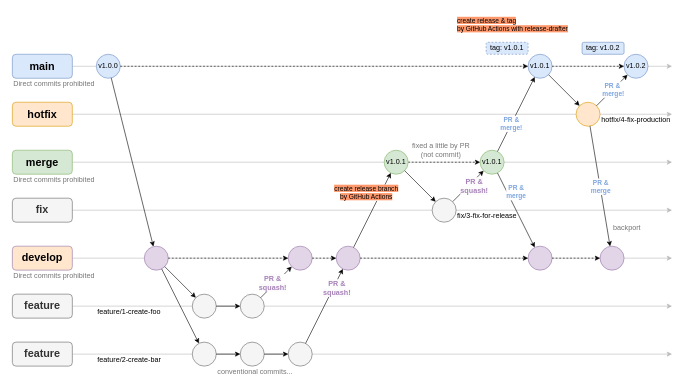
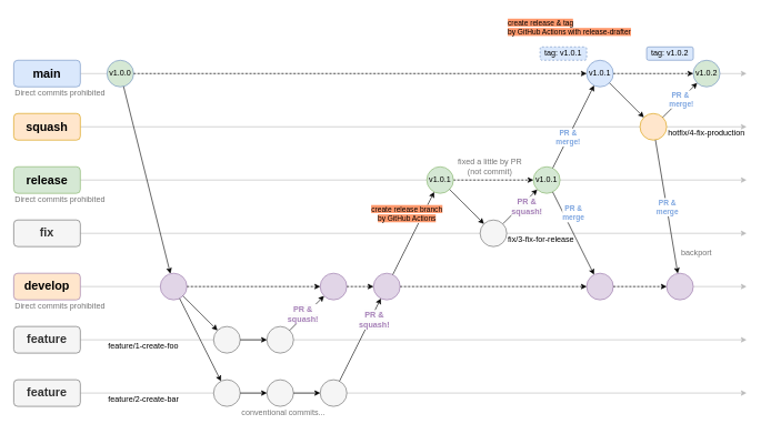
  <mxCell id="0" />
  <mxCell id="1" value="lines" style="locked=1;" parent="0" />
  <mxCell id="2" value="" style="endArrow=classic;html=1;rounded=0;exitX=1;exitY=0.5;exitDx=0;exitDy=0;strokeColor=#BABABA;" parent="1" edge="1"><mxGeometry width="50" height="50" relative="1" as="geometry"><mxPoint x="120" y="110" as="sourcePoint" /><mxPoint x="1120" y="110" as="targetPoint" /></mxGeometry></mxCell>
  <mxCell id="3" value="" style="endArrow=classic;html=1;rounded=0;exitX=1;exitY=0.5;exitDx=0;exitDy=0;strokeColor=#BABABA;" parent="1" edge="1"><mxGeometry width="50" height="50" relative="1" as="geometry"><mxPoint x="120" y="190" as="sourcePoint" /><mxPoint x="1120" y="190" as="targetPoint" /></mxGeometry></mxCell>
  <mxCell id="4" value="" style="endArrow=classic;html=1;rounded=0;strokeColor=#BABABA;" parent="1" edge="1"><mxGeometry width="50" height="50" relative="1" as="geometry"><mxPoint x="120" y="270" as="sourcePoint" /><mxPoint x="1120" y="270" as="targetPoint" /></mxGeometry></mxCell>
  <mxCell id="5" value="" style="endArrow=classic;html=1;rounded=0;exitX=1;exitY=0.5;exitDx=0;exitDy=0;strokeColor=#BABABA;" parent="1" edge="1"><mxGeometry width="50" height="50" relative="1" as="geometry"><mxPoint x="120" y="350" as="sourcePoint" /><mxPoint x="1120" y="350" as="targetPoint" /></mxGeometry></mxCell>
  <mxCell id="6" value="" style="endArrow=classic;html=1;rounded=0;exitX=1;exitY=0.5;exitDx=0;exitDy=0;strokeColor=#BABABA;" parent="1" edge="1"><mxGeometry width="50" height="50" relative="1" as="geometry"><mxPoint x="120" y="430" as="sourcePoint" /><mxPoint x="1120" y="430" as="targetPoint" /></mxGeometry></mxCell>
  <mxCell id="7" value="" style="endArrow=classic;html=1;rounded=0;exitX=1;exitY=0.5;exitDx=0;exitDy=0;strokeColor=#BABABA;" parent="1" edge="1"><mxGeometry width="50" height="50" relative="1" as="geometry"><mxPoint x="120" y="510" as="sourcePoint" /><mxPoint x="1120" y="510" as="targetPoint" /></mxGeometry></mxCell>
  <mxCell id="8" value="" style="endArrow=classic;html=1;rounded=0;exitX=1;exitY=0.5;exitDx=0;exitDy=0;strokeColor=#BABABA;" parent="1" edge="1"><mxGeometry width="50" height="50" relative="1" as="geometry"><mxPoint x="120" y="590" as="sourcePoint" /><mxPoint x="1120" y="590" as="targetPoint" /></mxGeometry></mxCell>
  <mxCell id="9" value="main" style="" parent="0" />
  <mxCell id="10" value="main" style="rounded=1;whiteSpace=wrap;html=1;fillColor=#dae8fc;strokeColor=#6c8ebf;fontSize=18;fontStyle=1;fontFamily=Helvetica;" parent="9" vertex="1"><mxGeometry x="20" y="90" width="100" height="40" as="geometry" /></mxCell>
- <mxCell id="11" value="hotfix" style="rounded=1;whiteSpace=wrap;html=1;fillColor=#ffe6cc;strokeColor=#d79b00;fontSize=18;fontStyle=1;fontFamily=Helvetica;" parent="9" vertex="1"><mxGeometry x="20" y="170" width="100" height="40" as="geometry" /></mxCell>
- <mxCell id="12" value="merge" style="rounded=1;whiteSpace=wrap;html=1;fillColor=#d5e8d4;strokeColor=#82b366;fontSize=18;fontStyle=1;fontFamily=Helvetica;" parent="9" vertex="1"><mxGeometry x="20" y="250" width="100" height="40" as="geometry" /></mxCell>
+ <mxCell id="11" value="squash" style="rounded=1;whiteSpace=wrap;html=1;fillColor=#ffe6cc;strokeColor=#d79b00;fontSize=18;fontStyle=1;fontFamily=Helvetica;" parent="9" vertex="1"><mxGeometry x="20" y="170" width="100" height="40" as="geometry" /></mxCell>
+ <mxCell id="12" value="release" style="rounded=1;whiteSpace=wrap;html=1;fillColor=#d5e8d4;strokeColor=#82b366;fontSize=18;fontStyle=1;fontFamily=Helvetica;" parent="9" vertex="1"><mxGeometry x="20" y="250" width="100" height="40" as="geometry" /></mxCell>
  <mxCell id="13" value="develop" style="rounded=1;whiteSpace=wrap;html=1;fillColor=#ffe6cc;strokeColor=#9673a6;fontSize=18;fontStyle=1;fontFamily=Helvetica;" parent="9" vertex="1"><mxGeometry x="20" y="410" width="100" height="40" as="geometry" /></mxCell>
  <mxCell id="14" value="feature" style="rounded=1;whiteSpace=wrap;html=1;fillColor=#f5f5f5;strokeColor=#666666;fontSize=18;fontStyle=1;fontColor=#333333;fontFamily=Helvetica;" parent="9" vertex="1"><mxGeometry x="20" y="490" width="100" height="40" as="geometry" /></mxCell>
  <mxCell id="15" value="feature" style="rounded=1;whiteSpace=wrap;html=1;fillColor=#f5f5f5;strokeColor=#666666;fontSize=18;fontStyle=1;fontColor=#333333;fontFamily=Helvetica;" parent="9" vertex="1"><mxGeometry x="20" y="570" width="100" height="40" as="geometry" /></mxCell>
- <mxCell id="16" value="v1.0.0" style="ellipse;whiteSpace=wrap;html=1;aspect=fixed;fillColor=#dae8fc;strokeColor=#6c8ebf;" parent="9" vertex="1"><mxGeometry x="160" y="90" width="40" height="40" as="geometry" /></mxCell>
+ <mxCell id="16" value="v1.0.0" style="ellipse;whiteSpace=wrap;html=1;aspect=fixed;fillColor=#d5e8d4;strokeColor=#6c8ebf;" parent="9" vertex="1"><mxGeometry x="160" y="90" width="40" height="40" as="geometry" /></mxCell>
  <mxCell id="17" value="" style="ellipse;whiteSpace=wrap;html=1;aspect=fixed;fillColor=#e1d5e7;strokeColor=#9673a6;" parent="9" vertex="1"><mxGeometry x="240" y="410" width="40" height="40" as="geometry" /></mxCell>
  <mxCell id="18" value="" style="ellipse;whiteSpace=wrap;html=1;aspect=fixed;fillColor=#f5f5f5;strokeColor=#666666;fontColor=#333333;" parent="9" vertex="1"><mxGeometry x="320" y="490" width="40" height="40" as="geometry" /></mxCell>
  <mxCell id="19" value="" style="ellipse;whiteSpace=wrap;html=1;aspect=fixed;fillColor=#f5f5f5;strokeColor=#666666;fontColor=#333333;" parent="9" vertex="1"><mxGeometry x="320" y="570" width="40" height="40" as="geometry" /></mxCell>
  <mxCell id="20" value="" style="endArrow=classic;html=1;rounded=0;" parent="9" source="16" target="17" edge="1"><mxGeometry width="50" height="50" relative="1" as="geometry"><mxPoint x="320" y="350" as="sourcePoint" /><mxPoint x="370" y="300" as="targetPoint" /></mxGeometry></mxCell>
  <mxCell id="21" value="" style="endArrow=classic;html=1;rounded=0;" parent="9" source="17" target="18" edge="1"><mxGeometry width="50" height="50" relative="1" as="geometry"><mxPoint x="193" y="220" as="sourcePoint" /><mxPoint x="227" y="420" as="targetPoint" /></mxGeometry></mxCell>
  <mxCell id="22" value="" style="endArrow=classic;html=1;rounded=0;" parent="9" source="17" target="19" edge="1"><mxGeometry width="50" height="50" relative="1" as="geometry"><mxPoint x="239" y="458" as="sourcePoint" /><mxPoint x="261" y="502" as="targetPoint" /></mxGeometry></mxCell>
  <mxCell id="23" value="" style="ellipse;whiteSpace=wrap;html=1;aspect=fixed;fillColor=#f5f5f5;strokeColor=#666666;fontColor=#333333;" parent="9" vertex="1"><mxGeometry x="400" y="490" width="40" height="40" as="geometry" /></mxCell>
  <mxCell id="24" value="" style="ellipse;whiteSpace=wrap;html=1;aspect=fixed;fillColor=#f5f5f5;strokeColor=#666666;fontColor=#333333;" parent="9" vertex="1"><mxGeometry x="480" y="570" width="40" height="40" as="geometry" /></mxCell>
  <mxCell id="25" value="" style="ellipse;whiteSpace=wrap;html=1;aspect=fixed;fillColor=#f5f5f5;strokeColor=#666666;fontColor=#333333;" parent="9" vertex="1"><mxGeometry x="400" y="570" width="40" height="40" as="geometry" /></mxCell>
  <mxCell id="26" value="" style="ellipse;whiteSpace=wrap;html=1;aspect=fixed;fillColor=#e1d5e7;strokeColor=#9673a6;" parent="9" vertex="1"><mxGeometry x="560" y="410" width="40" height="40" as="geometry" /></mxCell>
  <mxCell id="27" value="" style="endArrow=classic;html=1;rounded=0;" parent="9" source="18" target="23" edge="1"><mxGeometry width="50" height="50" relative="1" as="geometry"><mxPoint x="440" y="410" as="sourcePoint" /><mxPoint x="490" y="360" as="targetPoint" /></mxGeometry></mxCell>
  <mxCell id="28" value="" style="endArrow=classic;html=1;rounded=0;" parent="9" source="19" target="25" edge="1"><mxGeometry width="50" height="50" relative="1" as="geometry"><mxPoint x="370" y="520" as="sourcePoint" /><mxPoint x="410" y="520" as="targetPoint" /></mxGeometry></mxCell>
  <mxCell id="29" value="" style="endArrow=classic;html=1;rounded=0;" parent="9" source="25" target="24" edge="1"><mxGeometry width="50" height="50" relative="1" as="geometry"><mxPoint x="430" y="590" as="sourcePoint" /><mxPoint x="410" y="600" as="targetPoint" /></mxGeometry></mxCell>
  <mxCell id="30" value="" style="endArrow=classic;html=1;rounded=0;" parent="9" source="24" target="26" edge="1"><mxGeometry width="50" height="50" relative="1" as="geometry"><mxPoint x="450" y="600" as="sourcePoint" /><mxPoint x="490" y="600" as="targetPoint" /></mxGeometry></mxCell>
  <mxCell id="31" value="&lt;span style=&quot;color: rgb(166, 128, 184); font-size: 12px; font-weight: 700; text-wrap: wrap; background-color: rgb(251, 251, 251);&quot;&gt;PR &amp;amp; squash!&lt;/span&gt;" style="edgeLabel;html=1;align=center;verticalAlign=middle;resizable=0;points=[];" parent="30" vertex="1" connectable="0"><mxGeometry x="-0.285" y="1" relative="1" as="geometry"><mxPoint x="30" y="-47" as="offset" /></mxGeometry></mxCell>
  <mxCell id="32" value="" style="endArrow=classic;html=1;rounded=0;entryX=0;entryY=1;entryDx=0;entryDy=0;" parent="9" source="23" target="34" edge="1"><mxGeometry width="50" height="50" relative="1" as="geometry"><mxPoint x="519" y="582" as="sourcePoint" /><mxPoint x="470" y="450" as="targetPoint" /></mxGeometry></mxCell>
  <mxCell id="33" value="&lt;span style=&quot;color: rgb(166, 128, 184); font-size: 12px; font-weight: 700; text-wrap: wrap; background-color: rgb(251, 251, 251);&quot;&gt;PR &amp;amp; squash!&lt;/span&gt;" style="edgeLabel;html=1;align=center;verticalAlign=middle;resizable=0;points=[];" parent="32" vertex="1" connectable="0"><mxGeometry x="-0.205" relative="1" as="geometry"><mxPoint x="-1" y="-5" as="offset" /></mxGeometry></mxCell>
  <mxCell id="34" value="" style="ellipse;whiteSpace=wrap;html=1;aspect=fixed;fillColor=#e1d5e7;strokeColor=#9673a6;" parent="9" vertex="1"><mxGeometry x="480" y="410" width="40" height="40" as="geometry" /></mxCell>
  <mxCell id="35" value="" style="endArrow=classic;html=1;rounded=0;dashed=1;" parent="9" source="34" target="26" edge="1"><mxGeometry width="50" height="50" relative="1" as="geometry"><mxPoint x="519" y="582" as="sourcePoint" /><mxPoint x="581" y="458" as="targetPoint" /></mxGeometry></mxCell>
  <mxCell id="36" style="edgeStyle=orthogonalEdgeStyle;rounded=0;orthogonalLoop=1;jettySize=auto;html=1;exitX=1;exitY=0.5;exitDx=0;exitDy=0;dashed=1;" parent="9" source="37" target="39" edge="1"><mxGeometry relative="1" as="geometry" /></mxCell>
  <mxCell id="37" value="v1.0.1" style="ellipse;whiteSpace=wrap;html=1;aspect=fixed;fillColor=#d5e8d4;strokeColor=#82b366;" parent="9" vertex="1"><mxGeometry x="640" y="250" width="40" height="40" as="geometry" /></mxCell>
  <mxCell id="38" value="" style="endArrow=classic;html=1;rounded=0;" parent="9" source="68" target="39" edge="1"><mxGeometry width="50" height="50" relative="1" as="geometry"><mxPoint x="760.014" y="372.688" as="sourcePoint" /><mxPoint x="661" y="378" as="targetPoint" /></mxGeometry></mxCell>
  <mxCell id="39" value="v1.0.1" style="ellipse;whiteSpace=wrap;html=1;aspect=fixed;fillColor=#d5e8d4;strokeColor=#82b366;" parent="9" vertex="1"><mxGeometry x="800" y="250" width="40" height="40" as="geometry" /></mxCell>
  <mxCell id="40" value="" style="endArrow=classic;html=1;rounded=0;" parent="9" source="26" target="37" edge="1"><mxGeometry width="50" height="50" relative="1" as="geometry"><mxPoint x="690" y="280" as="sourcePoint" /><mxPoint x="730" y="280" as="targetPoint" /></mxGeometry></mxCell>
  <mxCell id="41" value="&lt;font style=&quot;color: rgb(0, 0, 0); background-color: rgb(255, 153, 109);&quot;&gt;create release branch&lt;br&gt;by GitHub Actions&lt;/font&gt;" style="edgeLabel;html=1;align=center;verticalAlign=middle;resizable=0;points=[];" parent="40" vertex="1" connectable="0"><mxGeometry x="0.128" y="1" relative="1" as="geometry"><mxPoint x="-13" y="-21" as="offset" /></mxGeometry></mxCell>
  <mxCell id="42" value="v1.0.1" style="ellipse;whiteSpace=wrap;html=1;aspect=fixed;fillColor=#dae8fc;strokeColor=#6c8ebf;" parent="9" vertex="1"><mxGeometry x="880" y="90" width="40" height="40" as="geometry" /></mxCell>
  <mxCell id="43" value="" style="ellipse;whiteSpace=wrap;html=1;aspect=fixed;fillColor=#ffe6cc;strokeColor=#d79b00;" parent="9" vertex="1"><mxGeometry x="960" y="170" width="40" height="40" as="geometry" /></mxCell>
- <mxCell id="44" value="v1.0.2" style="ellipse;whiteSpace=wrap;html=1;aspect=fixed;fillColor=#dae8fc;strokeColor=#6c8ebf;" parent="9" vertex="1"><mxGeometry x="1040" y="90" width="40" height="40" as="geometry" /></mxCell>
+ <mxCell id="44" value="v1.0.2" style="ellipse;whiteSpace=wrap;html=1;aspect=fixed;fillColor=#d5e8d4;strokeColor=#6c8ebf;" parent="9" vertex="1"><mxGeometry x="1040" y="90" width="40" height="40" as="geometry" /></mxCell>
  <mxCell id="45" value="" style="ellipse;whiteSpace=wrap;html=1;aspect=fixed;fillColor=#e1d5e7;strokeColor=#9673a6;" parent="9" vertex="1"><mxGeometry x="1000" y="410" width="40" height="40" as="geometry" /></mxCell>
  <mxCell id="46" value="" style="endArrow=classic;html=1;rounded=0;" parent="9" source="39" target="42" edge="1"><mxGeometry width="50" height="50" relative="1" as="geometry"><mxPoint x="684" y="346" as="sourcePoint" /><mxPoint x="736" y="294" as="targetPoint" /></mxGeometry></mxCell>
  <mxCell id="47" value="&lt;span style=&quot;font-family: Arial, sans-serif; text-align: start; text-wrap: wrap;&quot;&gt;&lt;b&gt;PR &amp;amp; merge!&lt;/b&gt;&lt;/span&gt;" style="edgeLabel;html=1;align=center;verticalAlign=middle;resizable=0;points=[];fontColor=#7EA6E0;" parent="46" vertex="1" connectable="0"><mxGeometry x="-0.256" y="1" relative="1" as="geometry"><mxPoint as="offset" /></mxGeometry></mxCell>
  <mxCell id="48" value="" style="endArrow=classic;html=1;rounded=0;" parent="9" source="42" target="43" edge="1"><mxGeometry width="50" height="50" relative="1" as="geometry"><mxPoint x="839" y="262" as="sourcePoint" /><mxPoint x="901" y="138" as="targetPoint" /></mxGeometry></mxCell>
  <mxCell id="49" value="" style="endArrow=classic;html=1;rounded=0;" parent="9" source="43" target="45" edge="1"><mxGeometry width="50" height="50" relative="1" as="geometry"><mxPoint x="924" y="134" as="sourcePoint" /><mxPoint x="976" y="186" as="targetPoint" /></mxGeometry></mxCell>
  <mxCell id="50" value="&lt;div&gt;&lt;span style=&quot;font-family: Arial, sans-serif; font-weight: 700; text-wrap: wrap; background-color: light-dark(#ffffff, var(--ge-dark-color, #121212));&quot;&gt;PR &amp;amp;&lt;br&gt;&lt;/span&gt;&lt;span style=&quot;font-family: Arial, sans-serif; font-weight: 700; text-wrap: wrap; background-color: light-dark(#ffffff, var(--ge-dark-color, #121212));&quot;&gt;merge&lt;/span&gt;&lt;/div&gt;" style="edgeLabel;html=1;align=center;verticalAlign=middle;resizable=0;points=[];fontColor=#7EA6E0;" parent="49" vertex="1" connectable="0"><mxGeometry x="0.306" y="-1" relative="1" as="geometry"><mxPoint x="-4" y="-31" as="offset" /></mxGeometry></mxCell>
  <mxCell id="51" value="" style="endArrow=classic;html=1;rounded=0;" parent="9" source="43" target="44" edge="1"><mxGeometry width="50" height="50" relative="1" as="geometry"><mxPoint x="1004" y="186" as="sourcePoint" /><mxPoint x="1056" y="134" as="targetPoint" /></mxGeometry></mxCell>
  <mxCell id="52" value="&lt;b style=&quot;font-family: Arial, sans-serif; text-align: start; text-wrap: wrap;&quot;&gt;PR &amp;amp;&amp;nbsp;&lt;/b&gt;&lt;div&gt;&lt;b style=&quot;font-family: Arial, sans-serif; text-align: start; text-wrap: wrap;&quot;&gt;merge!&lt;/b&gt;&lt;/div&gt;" style="edgeLabel;html=1;align=center;verticalAlign=middle;resizable=0;points=[];fontColor=#7EA6E0;" parent="51" vertex="1" connectable="0"><mxGeometry x="0.039" relative="1" as="geometry"><mxPoint as="offset" /></mxGeometry></mxCell>
  <mxCell id="53" value="" style="ellipse;whiteSpace=wrap;html=1;aspect=fixed;fillColor=#e1d5e7;strokeColor=#9673a6;" parent="9" vertex="1"><mxGeometry x="880" y="410" width="40" height="40" as="geometry" /></mxCell>
  <mxCell id="54" value="" style="endArrow=classic;html=1;rounded=0;dashed=1;" parent="9" source="42" target="44" edge="1"><mxGeometry width="50" height="50" relative="1" as="geometry"><mxPoint x="1004" y="186" as="sourcePoint" /><mxPoint x="1056" y="134" as="targetPoint" /></mxGeometry></mxCell>
  <mxCell id="55" value="" style="endArrow=classic;html=1;rounded=0;dashed=1;" parent="9" source="16" target="42" edge="1"><mxGeometry width="50" height="50" relative="1" as="geometry"><mxPoint x="850" y="120" as="sourcePoint" /><mxPoint x="970" y="120" as="targetPoint" /></mxGeometry></mxCell>
  <mxCell id="56" value="tag: v1.0.1" style="rounded=1;whiteSpace=wrap;html=1;fillColor=#dae8fc;strokeColor=#6c8ebf;dashed=1;" parent="9" vertex="1"><mxGeometry x="810" y="70" width="70" height="20" as="geometry" /></mxCell>
  <mxCell id="57" value="&lt;span style=&quot;forced-color-adjust: none; color: rgb(0, 0, 0); font-family: Helvetica; font-size: 11px; font-style: normal; font-variant-ligatures: normal; font-variant-caps: normal; letter-spacing: normal; orphans: 2; text-align: center; text-indent: 0px; text-transform: none; widows: 2; word-spacing: 0px; -webkit-text-stroke-width: 0px; white-space: nowrap; text-decoration-thickness: initial; text-decoration-style: initial; text-decoration-color: initial;&quot;&gt;&lt;font style=&quot;forced-color-adjust: none; color: rgb(0, 0, 0); background-color: rgb(255, 153, 109);&quot;&gt;create release &amp;amp; tag&lt;br style=&quot;forced-color-adjust: none;&quot;&gt;by GitHub Actions with release-drafter&lt;/font&gt;&lt;/span&gt;" style="text;whiteSpace=wrap;html=1;" parent="9" vertex="1"><mxGeometry x="760" y="20" width="123" height="40" as="geometry" /></mxCell>
  <mxCell id="58" value="feature/1-create-foo" style="text;html=1;align=left;verticalAlign=middle;whiteSpace=wrap;rounded=0;" parent="9" vertex="1"><mxGeometry x="160" y="510" width="120" height="20" as="geometry" /></mxCell>
  <mxCell id="59" value="feature/2-create-bar" style="text;html=1;align=left;verticalAlign=middle;whiteSpace=wrap;rounded=0;" parent="9" vertex="1"><mxGeometry x="160" y="590" width="120" height="20" as="geometry" /></mxCell>
  <mxCell id="60" value="conventional commits..." style="text;html=1;align=center;verticalAlign=middle;whiteSpace=wrap;rounded=0;fontColor=#757575;" parent="9" vertex="1"><mxGeometry x="350" y="610" width="150" height="20" as="geometry" /></mxCell>
  <mxCell id="61" value="tag: v1.0.2" style="rounded=1;whiteSpace=wrap;html=1;fillColor=#dae8fc;strokeColor=#6c8ebf;" parent="9" vertex="1"><mxGeometry x="970" y="70" width="70" height="20" as="geometry" /></mxCell>
  <mxCell id="62" value="fixed a little&amp;nbsp;&lt;span style=&quot;background-color: transparent; color: light-dark(rgb(117, 117, 117), rgb(137, 137, 137));&quot;&gt;by PR&lt;/span&gt;&lt;div&gt;&lt;span style=&quot;background-color: transparent; color: light-dark(rgb(117, 117, 117), rgb(137, 137, 137));&quot;&gt;(not commit)&lt;/span&gt;&lt;/div&gt;" style="text;html=1;align=center;verticalAlign=middle;whiteSpace=wrap;rounded=0;fontColor=#757575;" parent="9" vertex="1"><mxGeometry x="680" y="240" width="110" height="20" as="geometry" /></mxCell>
  <mxCell id="63" value="" style="endArrow=classic;html=1;rounded=0;dashed=1;" parent="9" source="17" target="34" edge="1"><mxGeometry width="50" height="50" relative="1" as="geometry"><mxPoint x="610" y="440" as="sourcePoint" /><mxPoint x="810" y="440" as="targetPoint" /></mxGeometry></mxCell>
  <mxCell id="64" value="" style="endArrow=classic;html=1;rounded=0;dashed=1;" parent="9" source="53" target="45" edge="1"><mxGeometry width="50" height="50" relative="1" as="geometry"><mxPoint x="690" y="440" as="sourcePoint" /><mxPoint x="890" y="440" as="targetPoint" /></mxGeometry></mxCell>
  <mxCell id="65" value="hotfix/4-fix-production" style="text;html=1;align=center;verticalAlign=middle;whiteSpace=wrap;rounded=0;" parent="9" vertex="1"><mxGeometry x="1000" y="190" width="120" height="20" as="geometry" /></mxCell>
  <mxCell id="66" value="fix" style="rounded=1;whiteSpace=wrap;html=1;fillColor=#f5f5f5;strokeColor=#666666;fontSize=18;fontStyle=1;fontColor=#333333;fontFamily=Helvetica;" parent="9" vertex="1"><mxGeometry x="20" y="330" width="100" height="40" as="geometry" /></mxCell>
  <mxCell id="67" value="fix/3-fix-for-release" style="text;html=1;align=left;verticalAlign=middle;whiteSpace=wrap;rounded=0;" parent="9" vertex="1"><mxGeometry x="760" y="350" width="140" height="20" as="geometry" /></mxCell>
  <mxCell id="68" value="" style="ellipse;whiteSpace=wrap;html=1;aspect=fixed;fillColor=#f5f5f5;strokeColor=#666666;fontColor=#333333;" parent="9" vertex="1"><mxGeometry x="720" y="330" width="40" height="40" as="geometry" /></mxCell>
  <mxCell id="69" value="" style="endArrow=classic;html=1;rounded=0;" parent="9" source="37" target="68" edge="1"><mxGeometry width="50" height="50" relative="1" as="geometry"><mxPoint x="450" y="520" as="sourcePoint" /><mxPoint x="490" y="520" as="targetPoint" /></mxGeometry></mxCell>
  <mxCell id="70" value="&lt;span style=&quot;color: rgb(166, 128, 184); font-size: 12px; font-weight: 700; text-wrap: wrap; background-color: rgb(251, 251, 251);&quot;&gt;PR &amp;amp; squash!&lt;/span&gt;" style="edgeLabel;html=1;align=center;verticalAlign=middle;resizable=0;points=[];" parent="9" vertex="1" connectable="0"><mxGeometry x="789.995" y="309.995" as="geometry" /></mxCell>
  <mxCell id="71" value="&lt;span style=&quot;&quot;&gt;Direct commits prohibited&lt;/span&gt;" style="text;html=1;align=left;verticalAlign=middle;whiteSpace=wrap;rounded=0;fontColor=#757575;" parent="9" vertex="1"><mxGeometry x="20" y="450" width="150" height="20" as="geometry" /></mxCell>
  <mxCell id="72" value="&lt;span style=&quot;&quot;&gt;Direct commits prohibited&lt;/span&gt;" style="text;html=1;align=left;verticalAlign=middle;whiteSpace=wrap;rounded=0;fontColor=#757575;" parent="9" vertex="1"><mxGeometry x="20" y="290" width="150" height="20" as="geometry" /></mxCell>
  <mxCell id="73" value="&lt;span style=&quot;&quot;&gt;Direct commits prohibited&lt;/span&gt;" style="text;html=1;align=left;verticalAlign=middle;whiteSpace=wrap;rounded=0;fontColor=#757575;" parent="9" vertex="1"><mxGeometry x="20" y="130" width="150" height="20" as="geometry" /></mxCell>
  <mxCell id="74" value="" style="endArrow=classic;html=1;rounded=0;" edge="1" parent="9" source="39" target="53"><mxGeometry width="50" height="50" relative="1" as="geometry"><mxPoint x="993" y="220" as="sourcePoint" /><mxPoint x="1027" y="420" as="targetPoint" /></mxGeometry></mxCell>
  <mxCell id="75" value="&lt;div&gt;&lt;span style=&quot;font-family: Arial, sans-serif; font-weight: 700; text-align: start; text-wrap: wrap; background-color: light-dark(#ffffff, var(--ge-dark-color, #121212));&quot;&gt;PR &amp;amp; merge&lt;/span&gt;&lt;br&gt;&lt;/div&gt;" style="edgeLabel;html=1;align=center;verticalAlign=middle;resizable=0;points=[];fontColor=#7EA6E0;" vertex="1" connectable="0" parent="74"><mxGeometry x="0.306" y="-1" relative="1" as="geometry"><mxPoint x="-9" y="-50" as="offset" /></mxGeometry></mxCell>
  <mxCell id="76" value="backport" style="text;html=1;align=left;verticalAlign=middle;whiteSpace=wrap;rounded=0;fontColor=#757575;" vertex="1" parent="9"><mxGeometry x="1020" y="370" width="50" height="20" as="geometry" /></mxCell>
  <mxCell id="77" value="" style="endArrow=classic;html=1;rounded=0;dashed=1;" edge="1" parent="9" source="26" target="53"><mxGeometry width="50" height="50" relative="1" as="geometry"><mxPoint x="850" y="440" as="sourcePoint" /><mxPoint x="1010" y="440" as="targetPoint" /></mxGeometry></mxCell>
